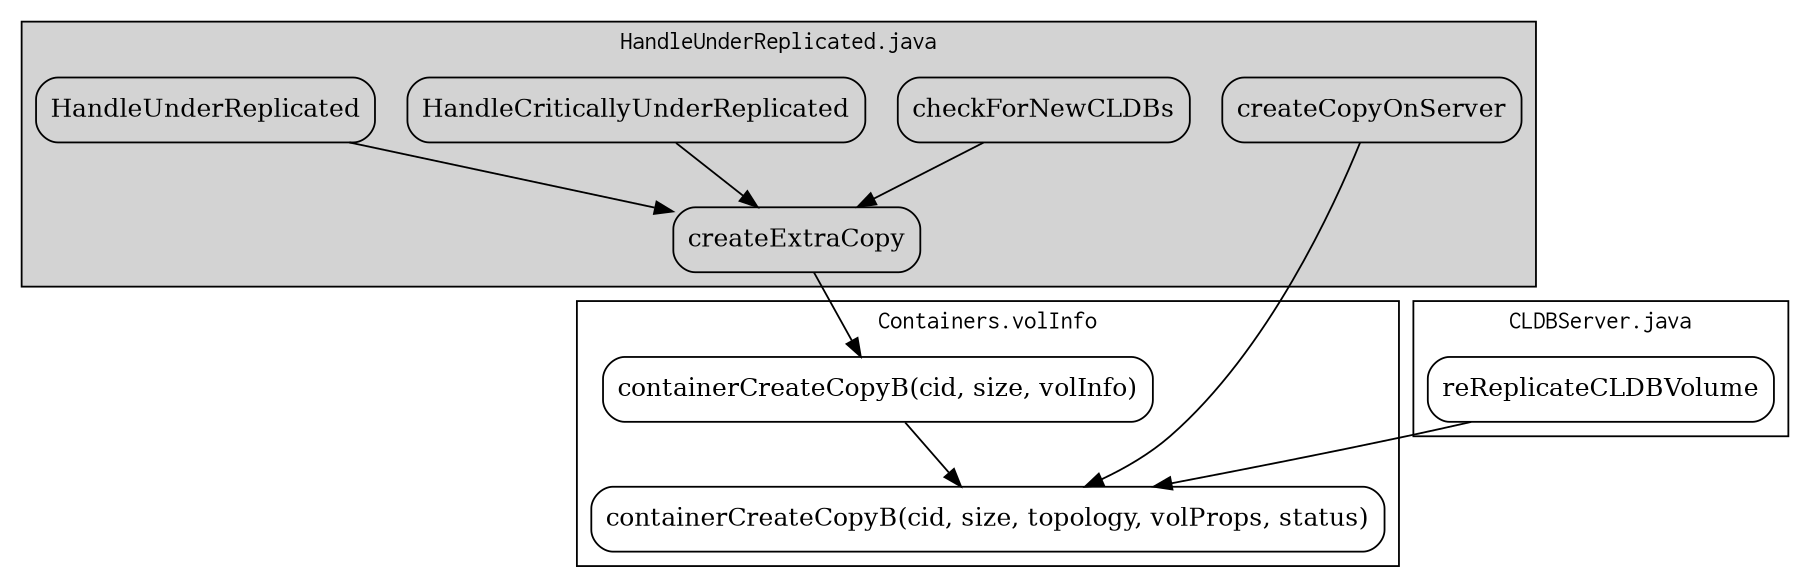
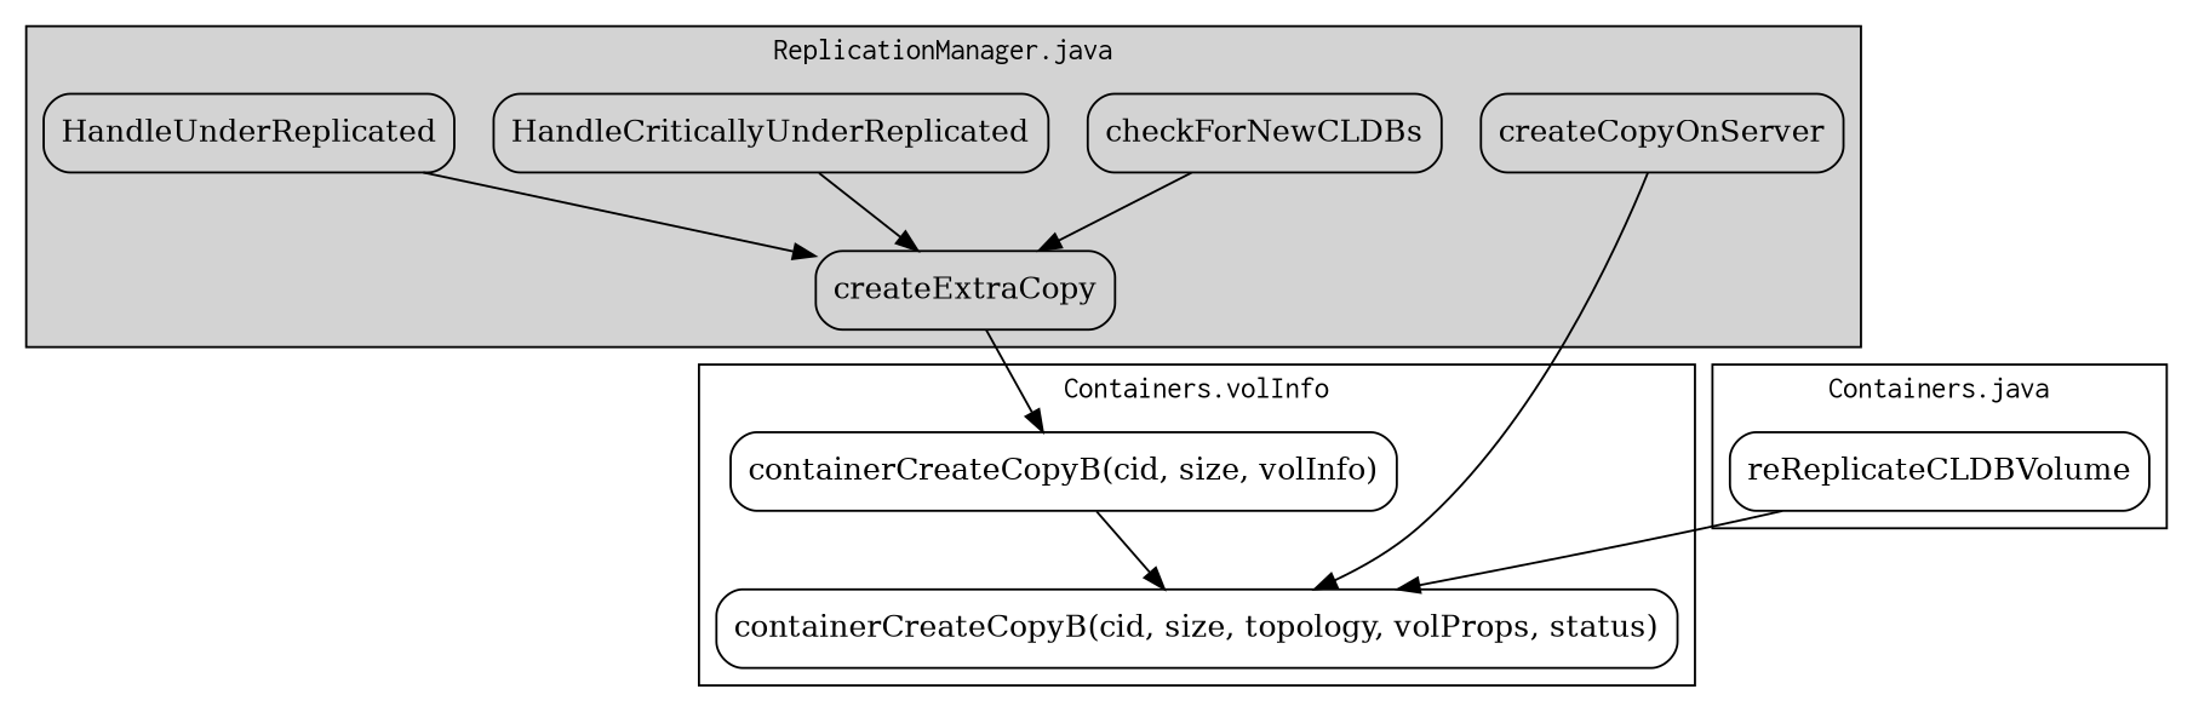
  digraph {
    compound=false
    fontname=Courier
    node [shape=box style=rounded]
    createCopyOnServer
    checkForNewCLDBs
    createExtraCopy
    HandleCriticallyUnderReplicated
    HandleUnderReplicated
    n6 [label="containerCreateCopyB(cid, size, volInfo)"]
    n7 [label="containerCreateCopyB(cid, size, topology, volProps, status)"]
    n8 [label=reReplicateCLDBVolume]
    subgraph cluster_1 {
-     label="HandleUnderReplicated.java"
+     label="ReplicationManager.java"
      style=filled
      createCopyOnServer
      checkForNewCLDBs
      createExtraCopy
      HandleCriticallyUnderReplicated
      HandleUnderReplicated
    }
    subgraph cluster_2 {
      label="Containers.volInfo"
      n6
      n7
    }
    subgraph cluster_3 {
-     label="CLDBServer.java"
+     label="Containers.java"
      n8
    }
    createCopyOnServer -> n7
    checkForNewCLDBs -> createExtraCopy
    createExtraCopy -> n6
    HandleCriticallyUnderReplicated -> createExtraCopy
    HandleUnderReplicated -> createExtraCopy
    n6 -> n7
    n8 -> n7
  }
